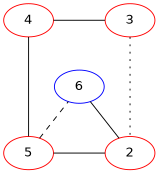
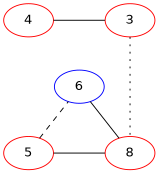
  graph {
    fontname="DejaVu Sans"
    node [color=red fontname="DejaVu Sans"]
    edge [fontname="DejaVu Sans" style=solid]
    3
    4
    5
-   2
+   2 [label=8]
    6 [color=blue]
    subgraph sub_1 {
      rank=same
      3
      4
    }
    subgraph sub_2 {
      rank=sink
      5
      2
    }
    3 -- 2 [minlen=2 style=dotted weight=10]
    4 -- 3
-   4 -- 5 [weight=10]
    5 -- 2
    5 -- 6 [style=dashed]
    6 -- 2
  }
